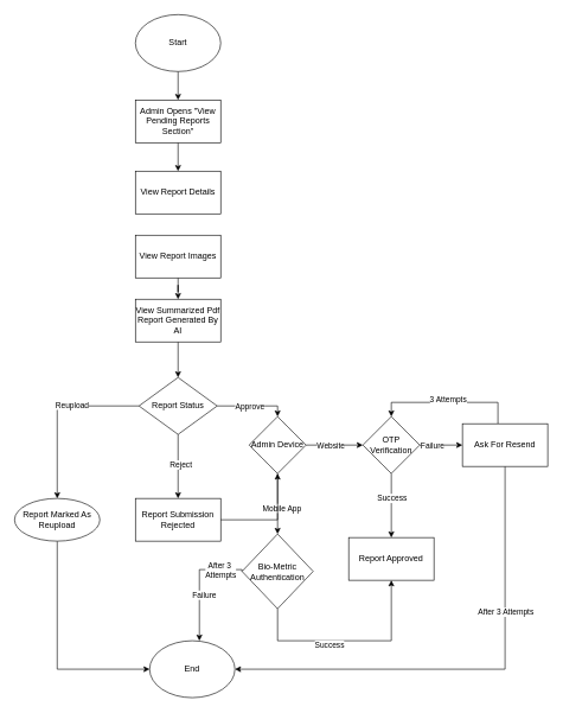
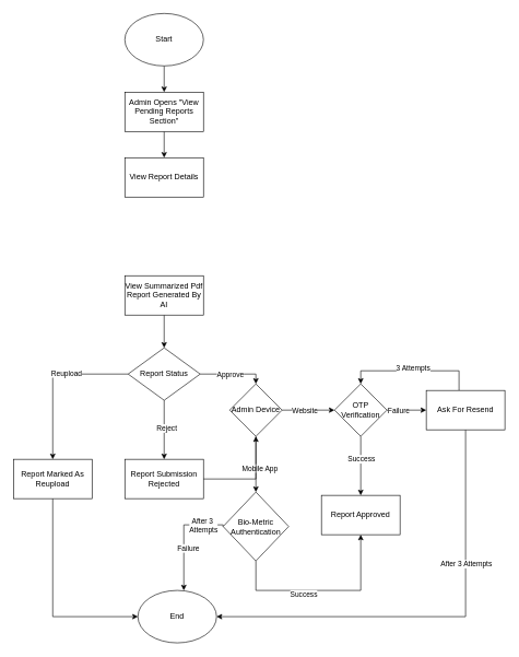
  <mxCell id="0" />
  <mxCell id="1" parent="0" />
  <mxCell id="2" value="" style="edgeStyle=orthogonalEdgeStyle;rounded=0;orthogonalLoop=1;jettySize=auto;html=1;" edge="1" parent="1" source="3" target="5"><mxGeometry relative="1" as="geometry" /></mxCell>
  <mxCell id="3" value="Start" style="ellipse;whiteSpace=wrap;html=1;" vertex="1" parent="1"><mxGeometry x="190" y="20" width="120" height="80" as="geometry" /></mxCell>
  <mxCell id="4" value="" style="edgeStyle=orthogonalEdgeStyle;rounded=0;orthogonalLoop=1;jettySize=auto;html=1;" edge="1" parent="1" source="5" target="6"><mxGeometry relative="1" as="geometry" /></mxCell>
  <mxCell id="5" value="Admin Opens &quot;View Pending Reports Section&quot;" style="whiteSpace=wrap;html=1;" vertex="1" parent="1"><mxGeometry x="190" y="140" width="120" height="60" as="geometry" /></mxCell>
  <mxCell id="6" value="View Report Details" style="whiteSpace=wrap;html=1;" vertex="1" parent="1"><mxGeometry x="190" y="240" width="120" height="60" as="geometry" /></mxCell>
- <mxCell id="7" value="" style="edgeStyle=orthogonalEdgeStyle;rounded=0;orthogonalLoop=1;jettySize=auto;html=1;" edge="1" parent="1" source="8" target="10"><mxGeometry relative="1" as="geometry" /></mxCell>
- <mxCell id="8" value="View Report Images" style="whiteSpace=wrap;html=1;" vertex="1" parent="1"><mxGeometry x="190" y="330" width="120" height="60" as="geometry" /></mxCell>
  <mxCell id="9" value="" style="edgeStyle=orthogonalEdgeStyle;rounded=0;orthogonalLoop=1;jettySize=auto;html=1;" edge="1" parent="1" source="10" target="17"><mxGeometry relative="1" as="geometry" /></mxCell>
  <mxCell id="10" value="View Summarized Pdf Report Generated By AI" style="whiteSpace=wrap;html=1;" vertex="1" parent="1"><mxGeometry x="190" y="420" width="120" height="60" as="geometry" /></mxCell>
  <mxCell id="11" value="" style="edgeStyle=orthogonalEdgeStyle;rounded=0;orthogonalLoop=1;jettySize=auto;html=1;entryX=0.5;entryY=0;entryDx=0;entryDy=0;" edge="1" parent="1" source="17" target="22"><mxGeometry relative="1" as="geometry"><mxPoint x="380" y="570" as="targetPoint" /><Array as="points"><mxPoint x="390" y="570" /></Array></mxGeometry></mxCell>
  <mxCell id="12" value="Approve" style="edgeLabel;html=1;align=center;verticalAlign=middle;resizable=0;points=[];" vertex="1" connectable="0" parent="11"><mxGeometry x="-0.099" relative="1" as="geometry"><mxPoint as="offset" /></mxGeometry></mxCell>
  <mxCell id="13" value="" style="edgeStyle=orthogonalEdgeStyle;rounded=0;orthogonalLoop=1;jettySize=auto;html=1;" edge="1" parent="1" source="17" target="34"><mxGeometry relative="1" as="geometry" /></mxCell>
  <mxCell id="14" value="Reject" style="edgeLabel;html=1;align=center;verticalAlign=middle;resizable=0;points=[];" vertex="1" connectable="0" parent="13"><mxGeometry x="-0.059" y="3" relative="1" as="geometry"><mxPoint as="offset" /></mxGeometry></mxCell>
  <mxCell id="15" value="" style="edgeStyle=orthogonalEdgeStyle;rounded=0;orthogonalLoop=1;jettySize=auto;html=1;" edge="1" parent="1" source="17" target="39"><mxGeometry relative="1" as="geometry" /></mxCell>
  <mxCell id="16" value="Reupload" style="edgeLabel;html=1;align=center;verticalAlign=middle;resizable=0;points=[];" vertex="1" connectable="0" parent="15"><mxGeometry x="-0.215" y="-2" relative="1" as="geometry"><mxPoint x="1" as="offset" /></mxGeometry></mxCell>
  <mxCell id="17" value="Report Status" style="rhombus;whiteSpace=wrap;html=1;" vertex="1" parent="1"><mxGeometry x="195" y="530" width="110" height="80" as="geometry" /></mxCell>
  <mxCell id="18" value="" style="edgeStyle=orthogonalEdgeStyle;rounded=0;orthogonalLoop=1;jettySize=auto;html=1;entryX=0;entryY=0.5;entryDx=0;entryDy=0;" edge="1" parent="1" source="22" target="27"><mxGeometry relative="1" as="geometry"><mxPoint x="514" y="625" as="targetPoint" /></mxGeometry></mxCell>
  <mxCell id="19" value="Website" style="edgeLabel;html=1;align=center;verticalAlign=middle;resizable=0;points=[];" vertex="1" connectable="0" parent="18"><mxGeometry x="-0.154" y="-1" relative="1" as="geometry"><mxPoint as="offset" /></mxGeometry></mxCell>
  <mxCell id="20" value="" style="edgeStyle=orthogonalEdgeStyle;rounded=0;orthogonalLoop=1;jettySize=auto;html=1;" edge="1" parent="1" source="22" target="37"><mxGeometry relative="1" as="geometry" /></mxCell>
  <mxCell id="21" value="Mobile App" style="edgeLabel;html=1;align=center;verticalAlign=middle;resizable=0;points=[];" vertex="1" connectable="0" parent="20"><mxGeometry x="0.129" y="5" relative="1" as="geometry"><mxPoint as="offset" /></mxGeometry></mxCell>
  <mxCell id="22" value="Admin Device" style="rhombus;whiteSpace=wrap;html=1;" vertex="1" parent="1"><mxGeometry x="350" y="585" width="80" height="80" as="geometry" /></mxCell>
  <mxCell id="23" value="" style="edgeStyle=orthogonalEdgeStyle;rounded=0;orthogonalLoop=1;jettySize=auto;html=1;" edge="1" parent="1" source="27" target="28"><mxGeometry relative="1" as="geometry" /></mxCell>
  <mxCell id="24" value="Success" style="edgeLabel;html=1;align=center;verticalAlign=middle;resizable=0;points=[];" vertex="1" connectable="0" parent="23"><mxGeometry x="-0.248" relative="1" as="geometry"><mxPoint as="offset" /></mxGeometry></mxCell>
  <mxCell id="25" value="" style="edgeStyle=orthogonalEdgeStyle;rounded=0;orthogonalLoop=1;jettySize=auto;html=1;" edge="1" parent="1" source="27" target="33"><mxGeometry relative="1" as="geometry" /></mxCell>
  <mxCell id="26" value="Failure" style="edgeLabel;html=1;align=center;verticalAlign=middle;resizable=0;points=[];" vertex="1" connectable="0" parent="25"><mxGeometry x="-0.449" relative="1" as="geometry"><mxPoint as="offset" /></mxGeometry></mxCell>
  <mxCell id="27" value="OTP Verification" style="rhombus;whiteSpace=wrap;html=1;" vertex="1" parent="1"><mxGeometry x="510" y="585" width="80" height="80" as="geometry" /></mxCell>
  <mxCell id="28" value="Report Approved" style="whiteSpace=wrap;html=1;" vertex="1" parent="1"><mxGeometry x="490" y="755" width="120" height="60" as="geometry" /></mxCell>
  <mxCell id="29" style="edgeStyle=orthogonalEdgeStyle;rounded=0;orthogonalLoop=1;jettySize=auto;html=1;entryX=0.5;entryY=0;entryDx=0;entryDy=0;" edge="1" parent="1" source="33" target="27"><mxGeometry relative="1" as="geometry"><Array as="points"><mxPoint x="700" y="565" /><mxPoint x="550" y="565" /></Array></mxGeometry></mxCell>
  <mxCell id="30" value="3 Attempts" style="edgeLabel;html=1;align=center;verticalAlign=middle;resizable=0;points=[];" vertex="1" connectable="0" parent="29"><mxGeometry x="0.007" y="-4" relative="1" as="geometry"><mxPoint as="offset" /></mxGeometry></mxCell>
  <mxCell id="31" style="edgeStyle=orthogonalEdgeStyle;rounded=0;orthogonalLoop=1;jettySize=auto;html=1;entryX=1;entryY=0.5;entryDx=0;entryDy=0;" edge="1" parent="1" source="33" target="40"><mxGeometry relative="1" as="geometry"><Array as="points"><mxPoint x="710" y="940" /></Array></mxGeometry></mxCell>
  <mxCell id="32" value="After 3 Attempts" style="edgeLabel;html=1;align=center;verticalAlign=middle;resizable=0;points=[];" vertex="1" connectable="0" parent="31"><mxGeometry x="-0.387" relative="1" as="geometry"><mxPoint as="offset" /></mxGeometry></mxCell>
  <mxCell id="33" value="Ask For Resend" style="whiteSpace=wrap;html=1;" vertex="1" parent="1"><mxGeometry x="650" y="595" width="120" height="60" as="geometry" /></mxCell>
  <mxCell id="34" value="Report Submission Rejected" style="whiteSpace=wrap;html=1;" vertex="1" parent="1"><mxGeometry x="190" y="700" width="120" height="60" as="geometry" /></mxCell>
  <mxCell id="35" value="" style="edgeStyle=orthogonalEdgeStyle;rounded=0;orthogonalLoop=1;jettySize=auto;html=1;entryX=0.5;entryY=1;entryDx=0;entryDy=0;exitX=0.5;exitY=1;exitDx=0;exitDy=0;" edge="1" parent="1" source="37" target="28"><mxGeometry relative="1" as="geometry"><mxPoint x="413.998" y="900" as="sourcePoint" /><mxPoint x="530.95" y="880" as="targetPoint" /><Array as="points"><mxPoint x="390" y="900" /><mxPoint x="550" y="900" /></Array></mxGeometry></mxCell>
  <mxCell id="36" value="Success" style="edgeLabel;html=1;align=center;verticalAlign=middle;resizable=0;points=[];" vertex="1" connectable="0" parent="35"><mxGeometry x="-0.19" y="-5" relative="1" as="geometry"><mxPoint as="offset" /></mxGeometry></mxCell>
  <mxCell id="37" value="Bio-Metric Authentication" style="rhombus;whiteSpace=wrap;html=1;" vertex="1" parent="1"><mxGeometry x="340" y="750" width="100" height="105" as="geometry" /></mxCell>
  <mxCell id="38" style="edgeStyle=orthogonalEdgeStyle;rounded=0;orthogonalLoop=1;jettySize=auto;html=1;entryX=0;entryY=0.5;entryDx=0;entryDy=0;exitX=0.5;exitY=1;exitDx=0;exitDy=0;" edge="1" parent="1" source="39" target="40"><mxGeometry relative="1" as="geometry"><mxPoint x="80" y="770" as="sourcePoint" /><mxPoint x="150" y="980" as="targetPoint" /><Array as="points"><mxPoint x="80" y="940" /></Array></mxGeometry></mxCell>
- <mxCell id="39" value="Report Marked As Reupload" style="ellipse;whiteSpace=wrap;html=1;" vertex="1" parent="1"><mxGeometry x="20" y="700" width="120" height="60" as="geometry" /></mxCell>
+ <mxCell id="39" value="Report Marked As Reupload" style="whiteSpace=wrap;html=1;" vertex="1" parent="1"><mxGeometry x="20" y="700" width="120" height="60" as="geometry" /></mxCell>
  <mxCell id="40" value="End" style="ellipse;whiteSpace=wrap;html=1;" vertex="1" parent="1"><mxGeometry x="210" y="900" width="120" height="80" as="geometry" /></mxCell>
  <mxCell id="41" style="edgeStyle=orthogonalEdgeStyle;rounded=0;orthogonalLoop=1;jettySize=auto;html=1;entryX=0.5;entryY=0;entryDx=0;entryDy=0;exitX=0;exitY=0.5;exitDx=0;exitDy=0;" edge="1" parent="1" source="37"><mxGeometry relative="1" as="geometry"><mxPoint x="385.714" y="840" as="sourcePoint" /><mxPoint x="280" y="900" as="targetPoint" /><Array as="points"><mxPoint x="340" y="800" /><mxPoint x="280" y="800" /></Array></mxGeometry></mxCell>
  <mxCell id="42" value="Failure" style="edgeLabel;html=1;align=center;verticalAlign=middle;resizable=0;points=[];" vertex="1" connectable="0" parent="41"><mxGeometry x="0.212" y="6" relative="1" as="geometry"><mxPoint as="offset" /></mxGeometry></mxCell>
  <mxCell id="43" value="After 3&amp;nbsp;&lt;div&gt;Attempts&lt;/div&gt;" style="edgeLabel;html=1;align=center;verticalAlign=middle;resizable=0;points=[];" vertex="1" connectable="0" parent="41"><mxGeometry x="-0.595" relative="1" as="geometry"><mxPoint as="offset" /></mxGeometry></mxCell>
  <mxCell id="44" style="edgeStyle=orthogonalEdgeStyle;rounded=0;orthogonalLoop=1;jettySize=auto;html=1;" edge="1" parent="1" source="34" target="22"><mxGeometry relative="1" as="geometry" /></mxCell>
